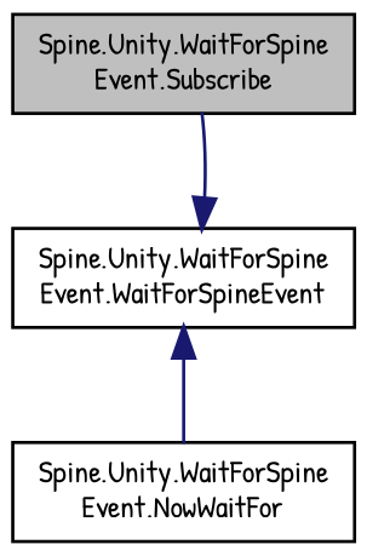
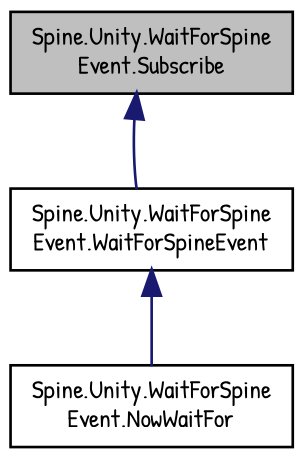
  digraph {
    fontname="Patrick Hand"
    rankdir=TB
    node [color=black fillcolor=white fontname="Patrick Hand" fontsize=10 shape=record style=filled]
    edge [color=midnightblue dir=back fontname="Patrick Hand" fontsize=10 labelfontname=Helvetica labelfontsize=10 style=solid]
    n1 [fillcolor=grey75 fontcolor=black height=0.2 label="Spine.Unity.WaitForSpine\lEvent.Subscribe" width=0.4]
    n2 [height=0.2 label="Spine.Unity.WaitForSpine\lEvent.WaitForSpineEvent" width=0.4]
    n3 [height=0.2 label="Spine.Unity.WaitForSpine\lEvent.NowWaitFor" width=0.4]
-   n2 -> n1
+   n1 -> n2
    n2 -> n3
  }
